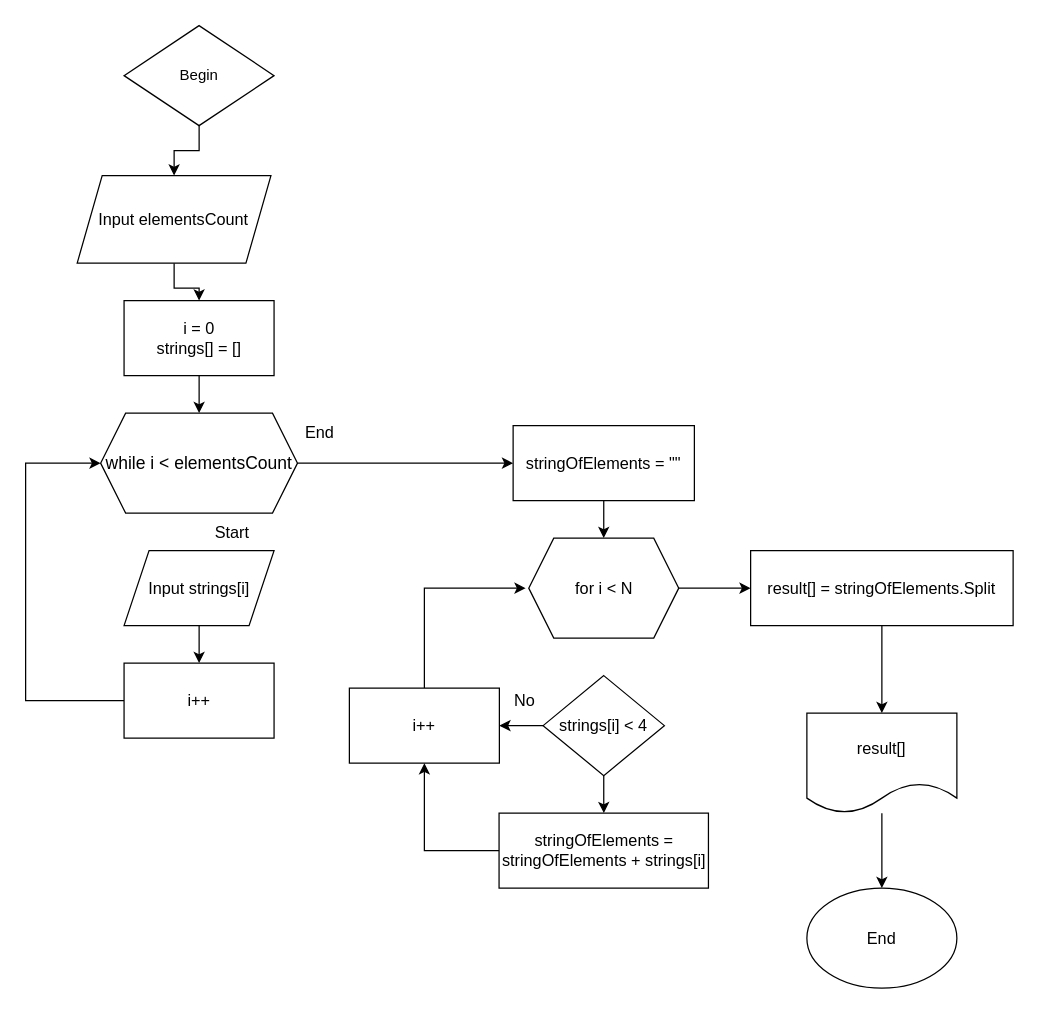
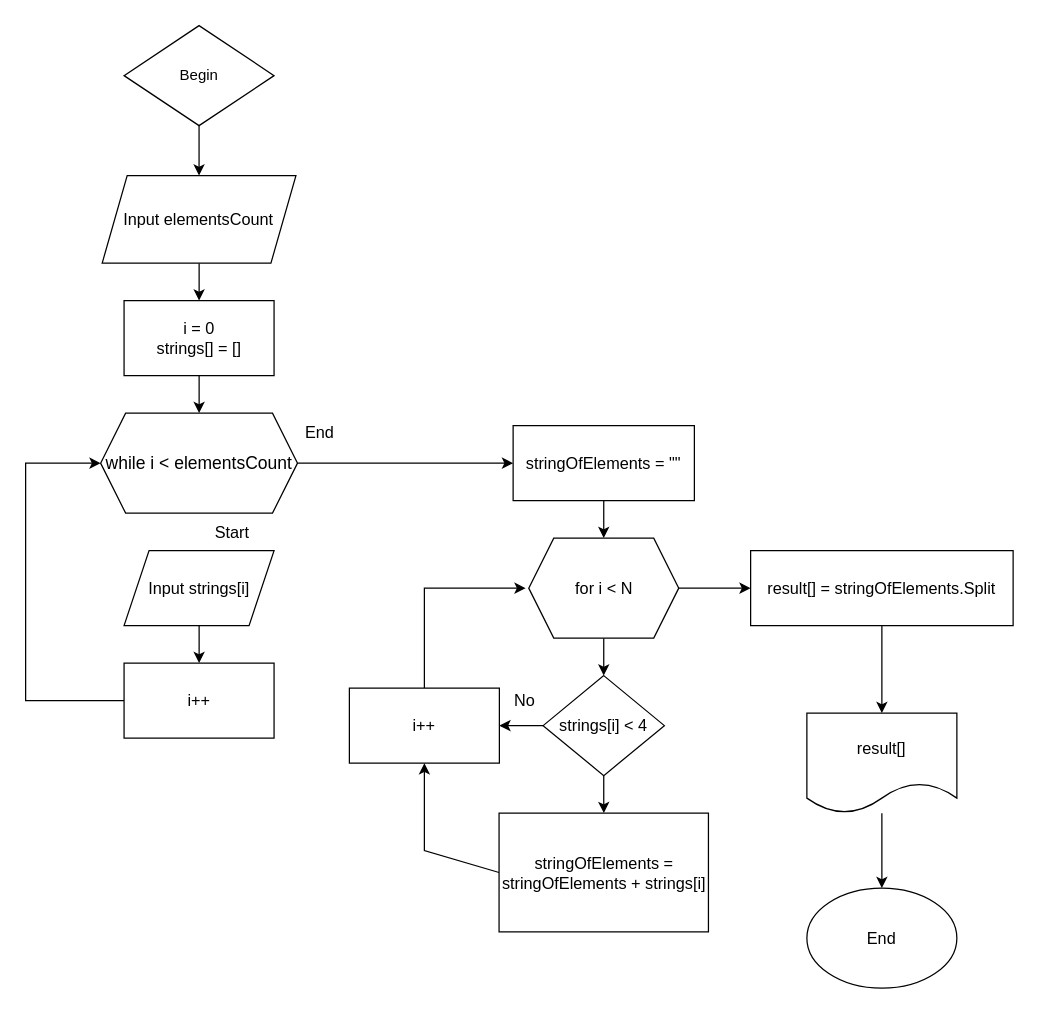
  <mxCell id="0" />
  <mxCell id="1" parent="0" />
  <mxCell id="2" value="" style="edgeStyle=orthogonalEdgeStyle;rounded=0;orthogonalLoop=1;jettySize=auto;html=1;" edge="1" parent="1" source="3" target="5"><mxGeometry relative="1" as="geometry" /></mxCell>
  <mxCell id="3" value="Begin" style="rhombus;whiteSpace=wrap;html=1;" vertex="1" parent="1"><mxGeometry x="98.75" width="120" height="80" as="geometry" y="20" /></mxCell>
  <mxCell id="4" value="" style="edgeStyle=orthogonalEdgeStyle;rounded=0;orthogonalLoop=1;jettySize=auto;html=1;" edge="1" parent="1" source="5" target="11"><mxGeometry relative="1" as="geometry" /></mxCell>
- <mxCell id="5" value="Input elementsCount" style="shape=parallelogram;perimeter=parallelogramPerimeter;whiteSpace=wrap;html=1;fixedSize=1;fontSize=13;" vertex="1" parent="1"><mxGeometry x="61.25" y="140" width="155" height="70" as="geometry" /></mxCell>
+ <mxCell id="5" value="Input elementsCount" style="shape=parallelogram;perimeter=parallelogramPerimeter;whiteSpace=wrap;html=1;fixedSize=1;fontSize=13;" vertex="1" parent="1"><mxGeometry x="81.25" y="140" width="155" height="70" as="geometry" /></mxCell>
  <mxCell id="6" value="" style="edgeStyle=orthogonalEdgeStyle;rounded=0;orthogonalLoop=1;jettySize=auto;html=1;" edge="1" parent="1" source="7" target="14"><mxGeometry relative="1" as="geometry" /></mxCell>
  <mxCell id="7" value="while i &amp;lt; elementsCount" style="shape=hexagon;perimeter=hexagonPerimeter2;whiteSpace=wrap;html=1;fixedSize=1;fontSize=14;" vertex="1" parent="1"><mxGeometry x="80" y="330" width="157.5" height="80" as="geometry" /></mxCell>
  <mxCell id="8" value="" style="edgeStyle=orthogonalEdgeStyle;rounded=0;orthogonalLoop=1;jettySize=auto;html=1;" edge="1" parent="1" source="9" target="19"><mxGeometry relative="1" as="geometry" /></mxCell>
  <mxCell id="9" value="Input strings[i]" style="shape=parallelogram;perimeter=parallelogramPerimeter;whiteSpace=wrap;html=1;fixedSize=1;fontSize=13;" vertex="1" parent="1"><mxGeometry x="98.75" y="440" width="120" height="60" as="geometry" /></mxCell>
  <mxCell id="10" value="" style="edgeStyle=orthogonalEdgeStyle;rounded=0;orthogonalLoop=1;jettySize=auto;html=1;" edge="1" parent="1" source="11" target="7"><mxGeometry relative="1" as="geometry" /></mxCell>
  <mxCell id="11" value="i = 0&lt;br style=&quot;border-color: var(--border-color); font-size: 13px;&quot;&gt;strings[] = []" style="rounded=0;whiteSpace=wrap;html=1;fontSize=13;" vertex="1" parent="1"><mxGeometry x="98.75" y="240" width="120" height="60" as="geometry" /></mxCell>
  <mxCell id="12" value="&lt;font style=&quot;font-size: 13px;&quot;&gt;Start&lt;/font&gt;" style="text;html=1;align=center;verticalAlign=middle;resizable=0;points=[];autosize=1;strokeColor=none;fillColor=none;" vertex="1" parent="1"><mxGeometry x="160" y="410" width="50" height="30" as="geometry" /></mxCell>
  <mxCell id="13" value="" style="edgeStyle=orthogonalEdgeStyle;rounded=0;orthogonalLoop=1;jettySize=auto;html=1;" edge="1" parent="1" source="14" target="17"><mxGeometry relative="1" as="geometry" /></mxCell>
  <mxCell id="14" value="stringOfElements = &quot;&quot;" style="rounded=0;whiteSpace=wrap;html=1;fontSize=13;" vertex="1" parent="1"><mxGeometry x="410" y="340" width="145" height="60" as="geometry" /></mxCell>
+ <mxCell id="15" value="" style="edgeStyle=orthogonalEdgeStyle;rounded=0;orthogonalLoop=1;jettySize=auto;html=1;fontSize=13;" edge="1" parent="1" source="17" target="23"><mxGeometry relative="1" as="geometry" /></mxCell>
  <mxCell id="16" value="" style="edgeStyle=orthogonalEdgeStyle;rounded=0;orthogonalLoop=1;jettySize=auto;html=1;fontSize=13;" edge="1" parent="1" source="17" target="30"><mxGeometry relative="1" as="geometry" /></mxCell>
  <mxCell id="17" value="for i &amp;lt; N" style="shape=hexagon;perimeter=hexagonPerimeter2;whiteSpace=wrap;html=1;fixedSize=1;rounded=0;fontSize=13;" vertex="1" parent="1"><mxGeometry x="422.5" y="430" width="120" height="80" as="geometry" /></mxCell>
  <mxCell id="18" value="" style="edgeStyle=orthogonalEdgeStyle;rounded=0;orthogonalLoop=1;jettySize=auto;html=1;fontSize=13;entryX=0;entryY=0.5;entryDx=0;entryDy=0;" edge="1" parent="1" source="19" target="7"><mxGeometry relative="1" as="geometry"><mxPoint x="0" y="370" as="targetPoint" /><Array as="points"><mxPoint x="20" y="560" /><mxPoint x="20" y="370" /></Array></mxGeometry></mxCell>
  <mxCell id="19" value="i++" style="rounded=0;whiteSpace=wrap;html=1;fontSize=13;" vertex="1" parent="1"><mxGeometry x="98.75" y="530" width="120" height="60" as="geometry" /></mxCell>
  <mxCell id="20" value="End" style="text;html=1;align=center;verticalAlign=middle;resizable=0;points=[];autosize=1;strokeColor=none;fillColor=none;fontSize=13;" vertex="1" parent="1"><mxGeometry x="230" y="330" width="50" height="30" as="geometry" /></mxCell>
  <mxCell id="21" value="" style="edgeStyle=orthogonalEdgeStyle;rounded=0;orthogonalLoop=1;jettySize=auto;html=1;fontSize=13;" edge="1" parent="1" source="23" target="24"><mxGeometry relative="1" as="geometry" /></mxCell>
  <mxCell id="22" value="" style="edgeStyle=orthogonalEdgeStyle;rounded=0;orthogonalLoop=1;jettySize=auto;html=1;fontSize=13;" edge="1" parent="1" source="23" target="26"><mxGeometry relative="1" as="geometry" /></mxCell>
  <mxCell id="23" value="strings[i] &amp;lt; 4" style="rhombus;whiteSpace=wrap;html=1;fontSize=13;" vertex="1" parent="1"><mxGeometry x="434" y="540" width="97" height="80" as="geometry" /></mxCell>
- <mxCell id="24" value="stringOfElements = stringOfElements + strings[i]" style="whiteSpace=wrap;html=1;fontSize=13;" vertex="1" parent="1"><mxGeometry x="398.75" y="650" width="167.5" height="60" as="geometry" /></mxCell>
+ <mxCell id="24" value="stringOfElements = stringOfElements + strings[i]" style="whiteSpace=wrap;html=1;fontSize=13;" vertex="1" parent="1"><mxGeometry x="398.75" y="650" width="167.5" height="95" as="geometry" /></mxCell>
  <mxCell id="25" value="" style="edgeStyle=orthogonalEdgeStyle;rounded=0;orthogonalLoop=1;jettySize=auto;html=1;fontSize=13;" edge="1" parent="1" source="26"><mxGeometry relative="1" as="geometry"><mxPoint x="420" y="470" as="targetPoint" /><Array as="points"><mxPoint x="339" y="470" /></Array></mxGeometry></mxCell>
  <mxCell id="26" value="i++" style="rounded=0;whiteSpace=wrap;html=1;fontSize=13;" vertex="1" parent="1"><mxGeometry x="279" y="550" width="120" height="60" as="geometry" /></mxCell>
  <mxCell id="27" value="" style="endArrow=classic;html=1;rounded=0;fontSize=13;exitX=0;exitY=0.5;exitDx=0;exitDy=0;entryX=0.5;entryY=1;entryDx=0;entryDy=0;" edge="1" parent="1" source="24" target="26"><mxGeometry width="50" height="50" relative="1" as="geometry"><mxPoint x="510" y="700" as="sourcePoint" /><mxPoint x="340" y="680" as="targetPoint" /><Array as="points"><mxPoint x="339" y="680" /></Array></mxGeometry></mxCell>
  <mxCell id="28" value="No" style="text;html=1;align=center;verticalAlign=middle;resizable=0;points=[];autosize=1;strokeColor=none;fillColor=none;fontSize=13;" vertex="1" parent="1"><mxGeometry x="399" y="545" width="40" height="30" as="geometry" /></mxCell>
  <mxCell id="29" value="" style="edgeStyle=orthogonalEdgeStyle;rounded=0;orthogonalLoop=1;jettySize=auto;html=1;fontSize=13;" edge="1" parent="1" source="30" target="32"><mxGeometry relative="1" as="geometry" /></mxCell>
  <mxCell id="30" value="result[] = stringOfElements.Split" style="whiteSpace=wrap;html=1;fontSize=13;rounded=0;" vertex="1" parent="1"><mxGeometry x="600" y="440" width="210" height="60" as="geometry" /></mxCell>
  <mxCell id="31" value="" style="edgeStyle=orthogonalEdgeStyle;rounded=0;orthogonalLoop=1;jettySize=auto;html=1;fontSize=13;" edge="1" parent="1" source="32"><mxGeometry relative="1" as="geometry"><mxPoint x="705" y="710" as="targetPoint" /></mxGeometry></mxCell>
  <mxCell id="32" value="result[]" style="shape=document;whiteSpace=wrap;html=1;boundedLbl=1;fontSize=13;rounded=0;" vertex="1" parent="1"><mxGeometry x="645" y="570" width="120" height="80" as="geometry" /></mxCell>
  <mxCell id="33" value="End" style="ellipse;whiteSpace=wrap;html=1;fontSize=13;" vertex="1" parent="1"><mxGeometry x="645" y="710" width="120" height="80" as="geometry" /></mxCell>
